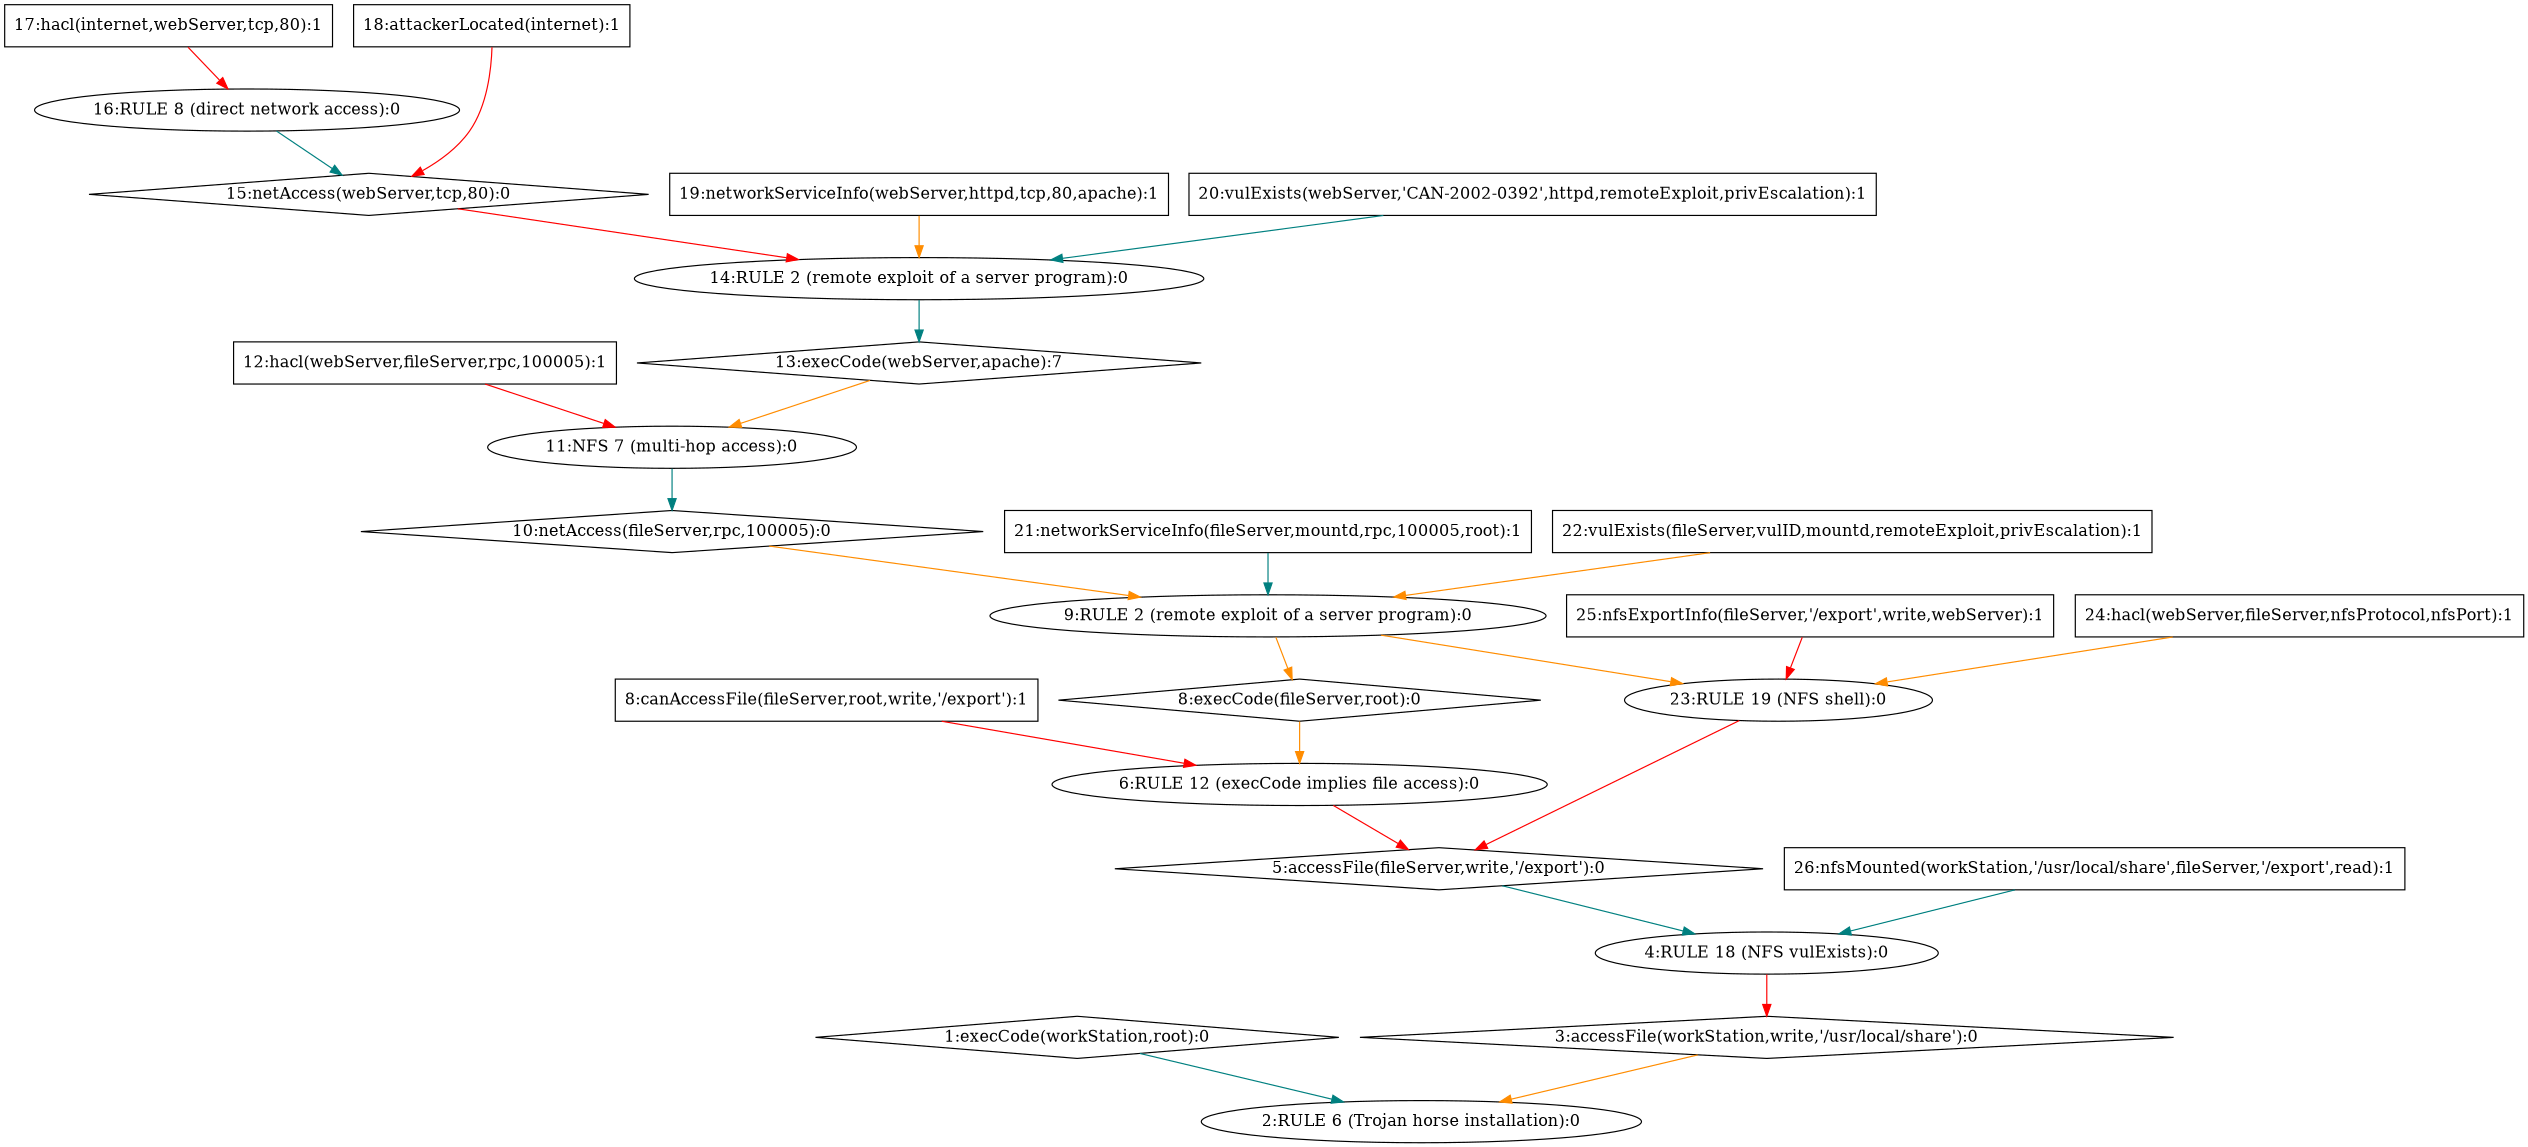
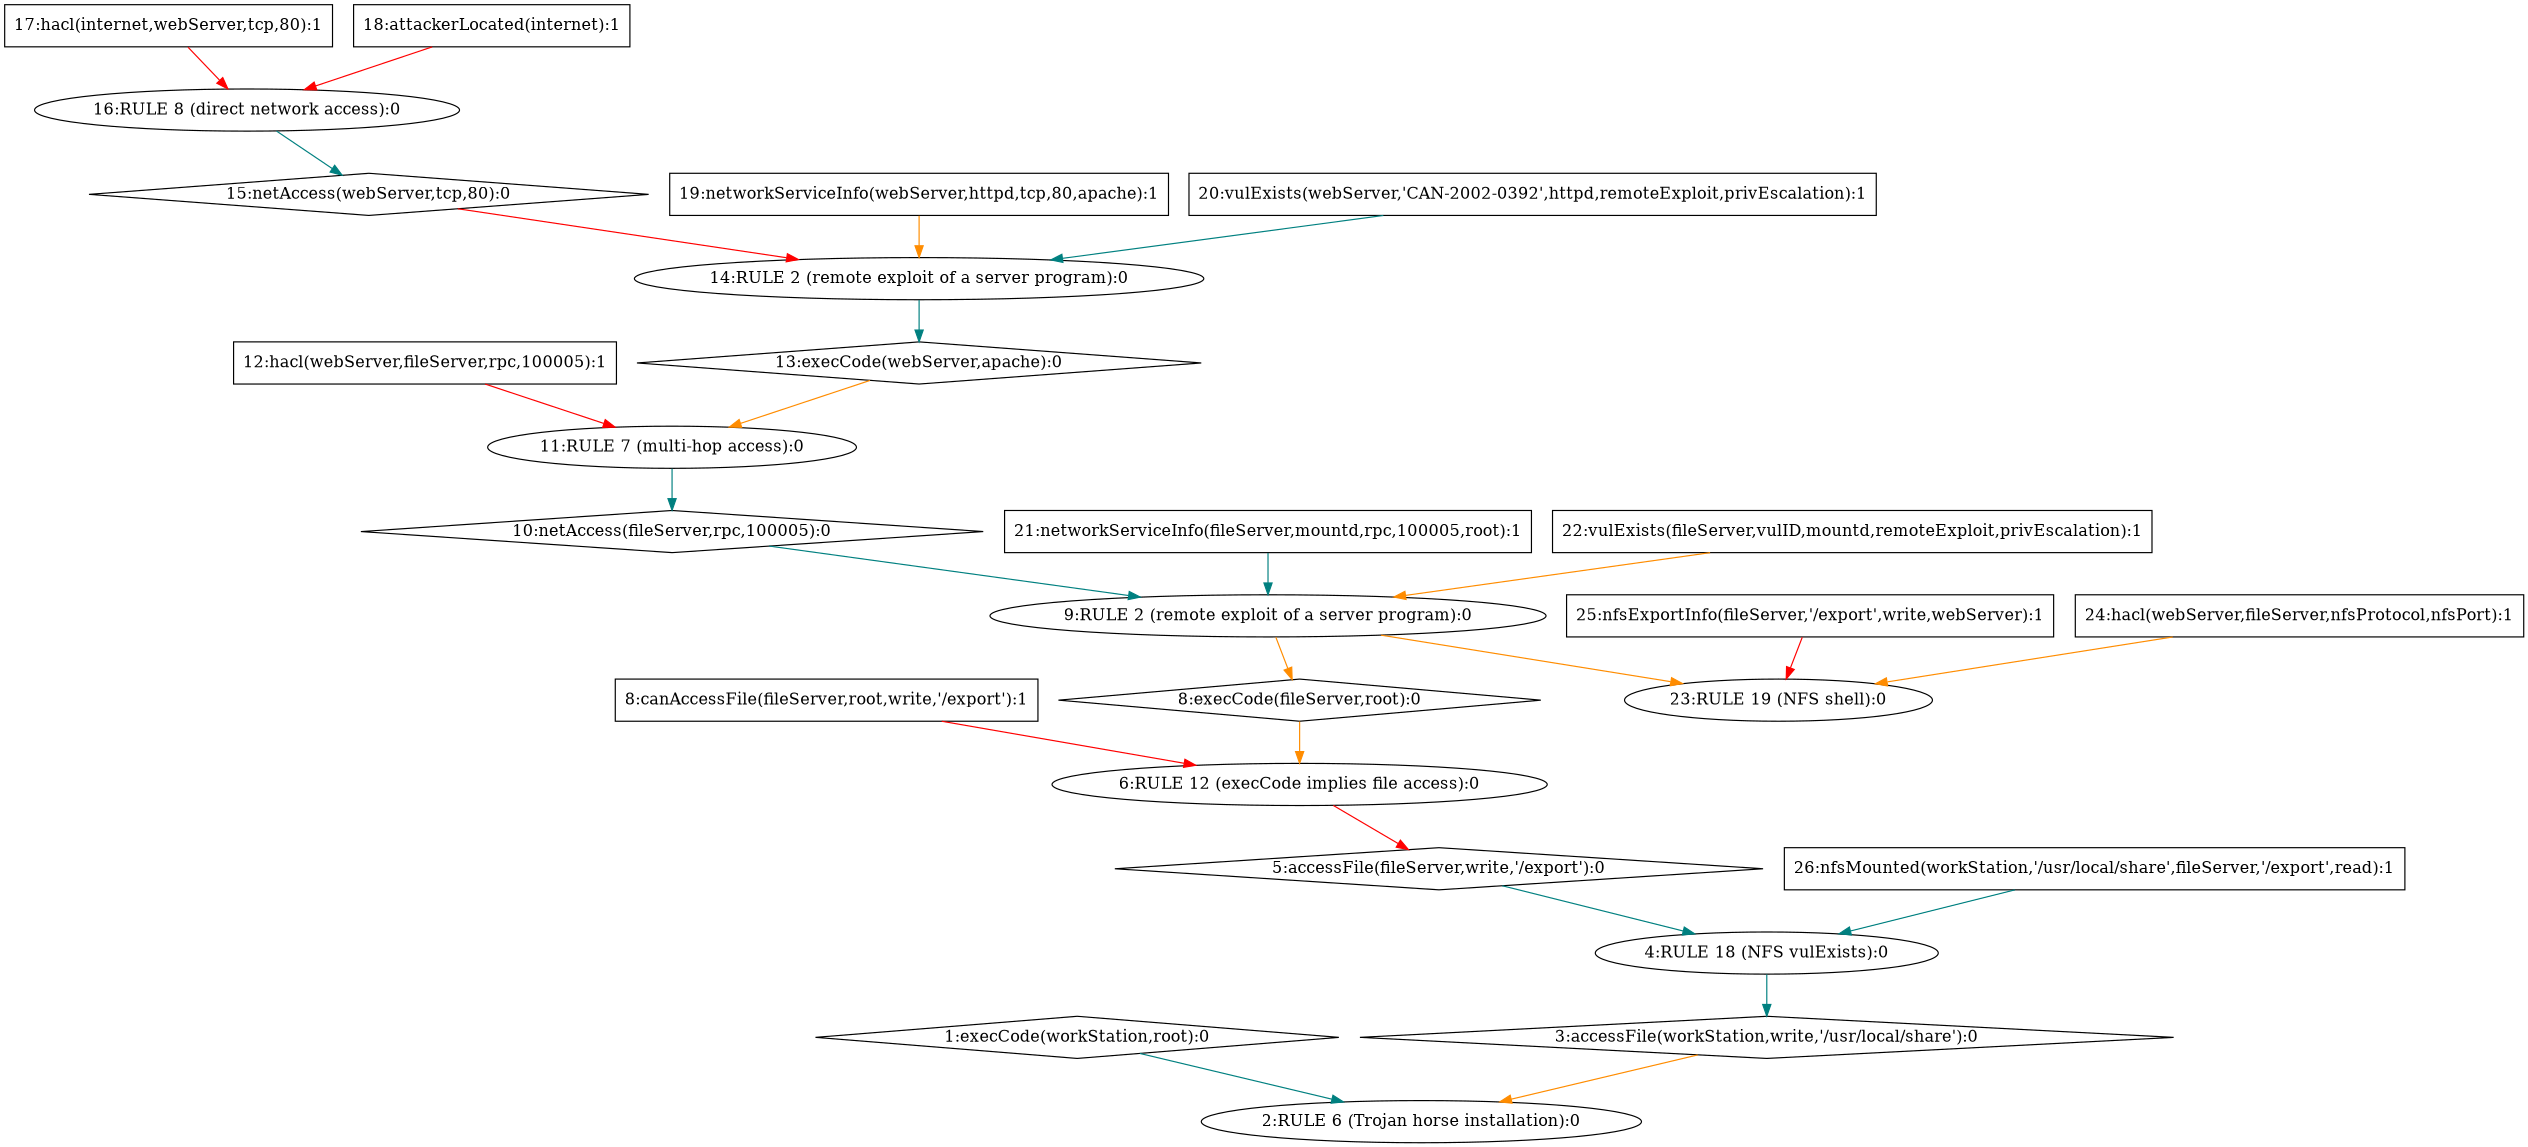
  digraph {
    node [shape=box]
    edge [color=teal]
    n1 [label="1:execCode(workStation,root):0" shape=diamond]
    n2 [label="2:RULE 6 (Trojan horse installation):0" shape=ellipse]
    n3 [label="3:accessFile(workStation,write,'/usr/local/share'):0" shape=diamond]
    n4 [label="4:RULE 18 (NFS vulExists):0" shape=ellipse]
    n5 [label="5:accessFile(fileServer,write,'/export'):0" shape=diamond]
    n6 [label="6:RULE 12 (execCode implies file access):0" shape=ellipse]
    n7 [label="8:canAccessFile(fileServer,root,write,'/export'):1"]
    n8 [label="8:execCode(fileServer,root):0" shape=diamond]
    n9 [label="9:RULE 2 (remote exploit of a server program):0" shape=ellipse]
    n10 [label="23:RULE 19 (NFS shell):0" shape=ellipse]
    n11 [label="10:netAccess(fileServer,rpc,100005):0" shape=diamond]
-   n12 [label="11:NFS 7 (multi-hop access):0" shape=ellipse]
+   n12 [label="11:RULE 7 (multi-hop access):0" shape=ellipse]
    n13 [label="12:hacl(webServer,fileServer,rpc,100005):1"]
-   n14 [label="13:execCode(webServer,apache):7" shape=diamond]
+   n14 [label="13:execCode(webServer,apache):0" shape=diamond]
    n15 [label="14:RULE 2 (remote exploit of a server program):0" shape=ellipse]
    n16 [label="15:netAccess(webServer,tcp,80):0" shape=diamond]
    n17 [label="16:RULE 8 (direct network access):0" shape=ellipse]
    n18 [label="17:hacl(internet,webServer,tcp,80):1"]
    n19 [label="18:attackerLocated(internet):1"]
    n20 [label="19:networkServiceInfo(webServer,httpd,tcp,80,apache):1"]
    n21 [label="20:vulExists(webServer,'CAN-2002-0392',httpd,remoteExploit,privEscalation):1"]
    n22 [label="21:networkServiceInfo(fileServer,mountd,rpc,100005,root):1"]
    n23 [label="22:vulExists(fileServer,vulID,mountd,remoteExploit,privEscalation):1"]
    n24 [label="24:hacl(webServer,fileServer,nfsProtocol,nfsPort):1"]
    n25 [label="25:nfsExportInfo(fileServer,'/export',write,webServer):1"]
    n26 [label="26:nfsMounted(workStation,'/usr/local/share',fileServer,'/export',read):1"]
    n1 -> n2
    n3 -> n2 [color=darkorange]
-   n4 -> n3 [color=red]
+   n4 -> n3
    n5 -> n4
    n6 -> n5 [color=red]
    n7 -> n6 [color=red]
    n8 -> n6 [color=darkorange]
    n9 -> n8 [color=darkorange]
    n9 -> n10 [color=darkorange]
-   n10 -> n5 [color=red]
-   n11 -> n9 [color=darkorange]
+   n11 -> n9
    n12 -> n11
    n13 -> n12 [color=red]
    n14 -> n12 [color=darkorange]
    n15 -> n14
    n16 -> n15 [color=red]
    n17 -> n16
    n18 -> n17 [color=red]
-   n19 -> n16 [color=red]
+   n19 -> n17 [color=red]
    n20 -> n15 [color=darkorange]
    n21 -> n15
    n22 -> n9
    n23 -> n9 [color=darkorange]
    n24 -> n10 [color=darkorange]
    n25 -> n10 [color=red]
    n26 -> n4
  }
